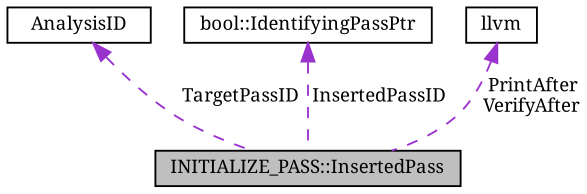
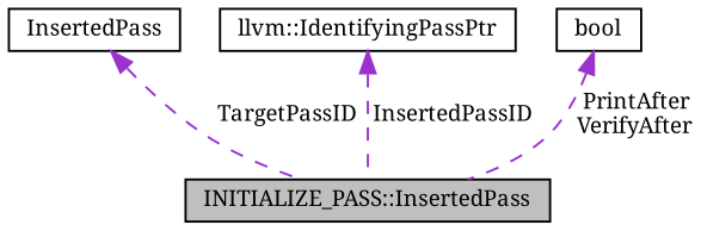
  digraph {
    fontname="Noto Serif"
    node [color=black fontname="Noto Serif" fontsize=10 shape=box]
    edge [color=darkorchid3 dir=back fontname="Noto Serif" fontsize=10 labelfontname=Helvetica labelfontsize=10 style=dashed]
    n1 [fillcolor=grey75 fontcolor=black height=0.2 label="INITIALIZE_PASS::InsertedPass" style=filled width=0.4]
-   n2 [height=0.2 label=AnalysisID width=0.4]
-   n3 [height=0.2 label="bool::IdentifyingPassPtr" width=0.4]
-   n4 [height=0.2 label=llvm width=0.4]
+   n2 [height=0.2 label=InsertedPass width=0.4]
+   n3 [height=0.2 label="llvm::IdentifyingPassPtr" width=0.4]
+   n4 [height=0.2 label=bool width=0.4]
    n2 -> n1 [label=" TargetPassID"]
    n3 -> n1 [label=" InsertedPassID"]
    n4 -> n1 [label=" PrintAfter\nVerifyAfter"]
  }
